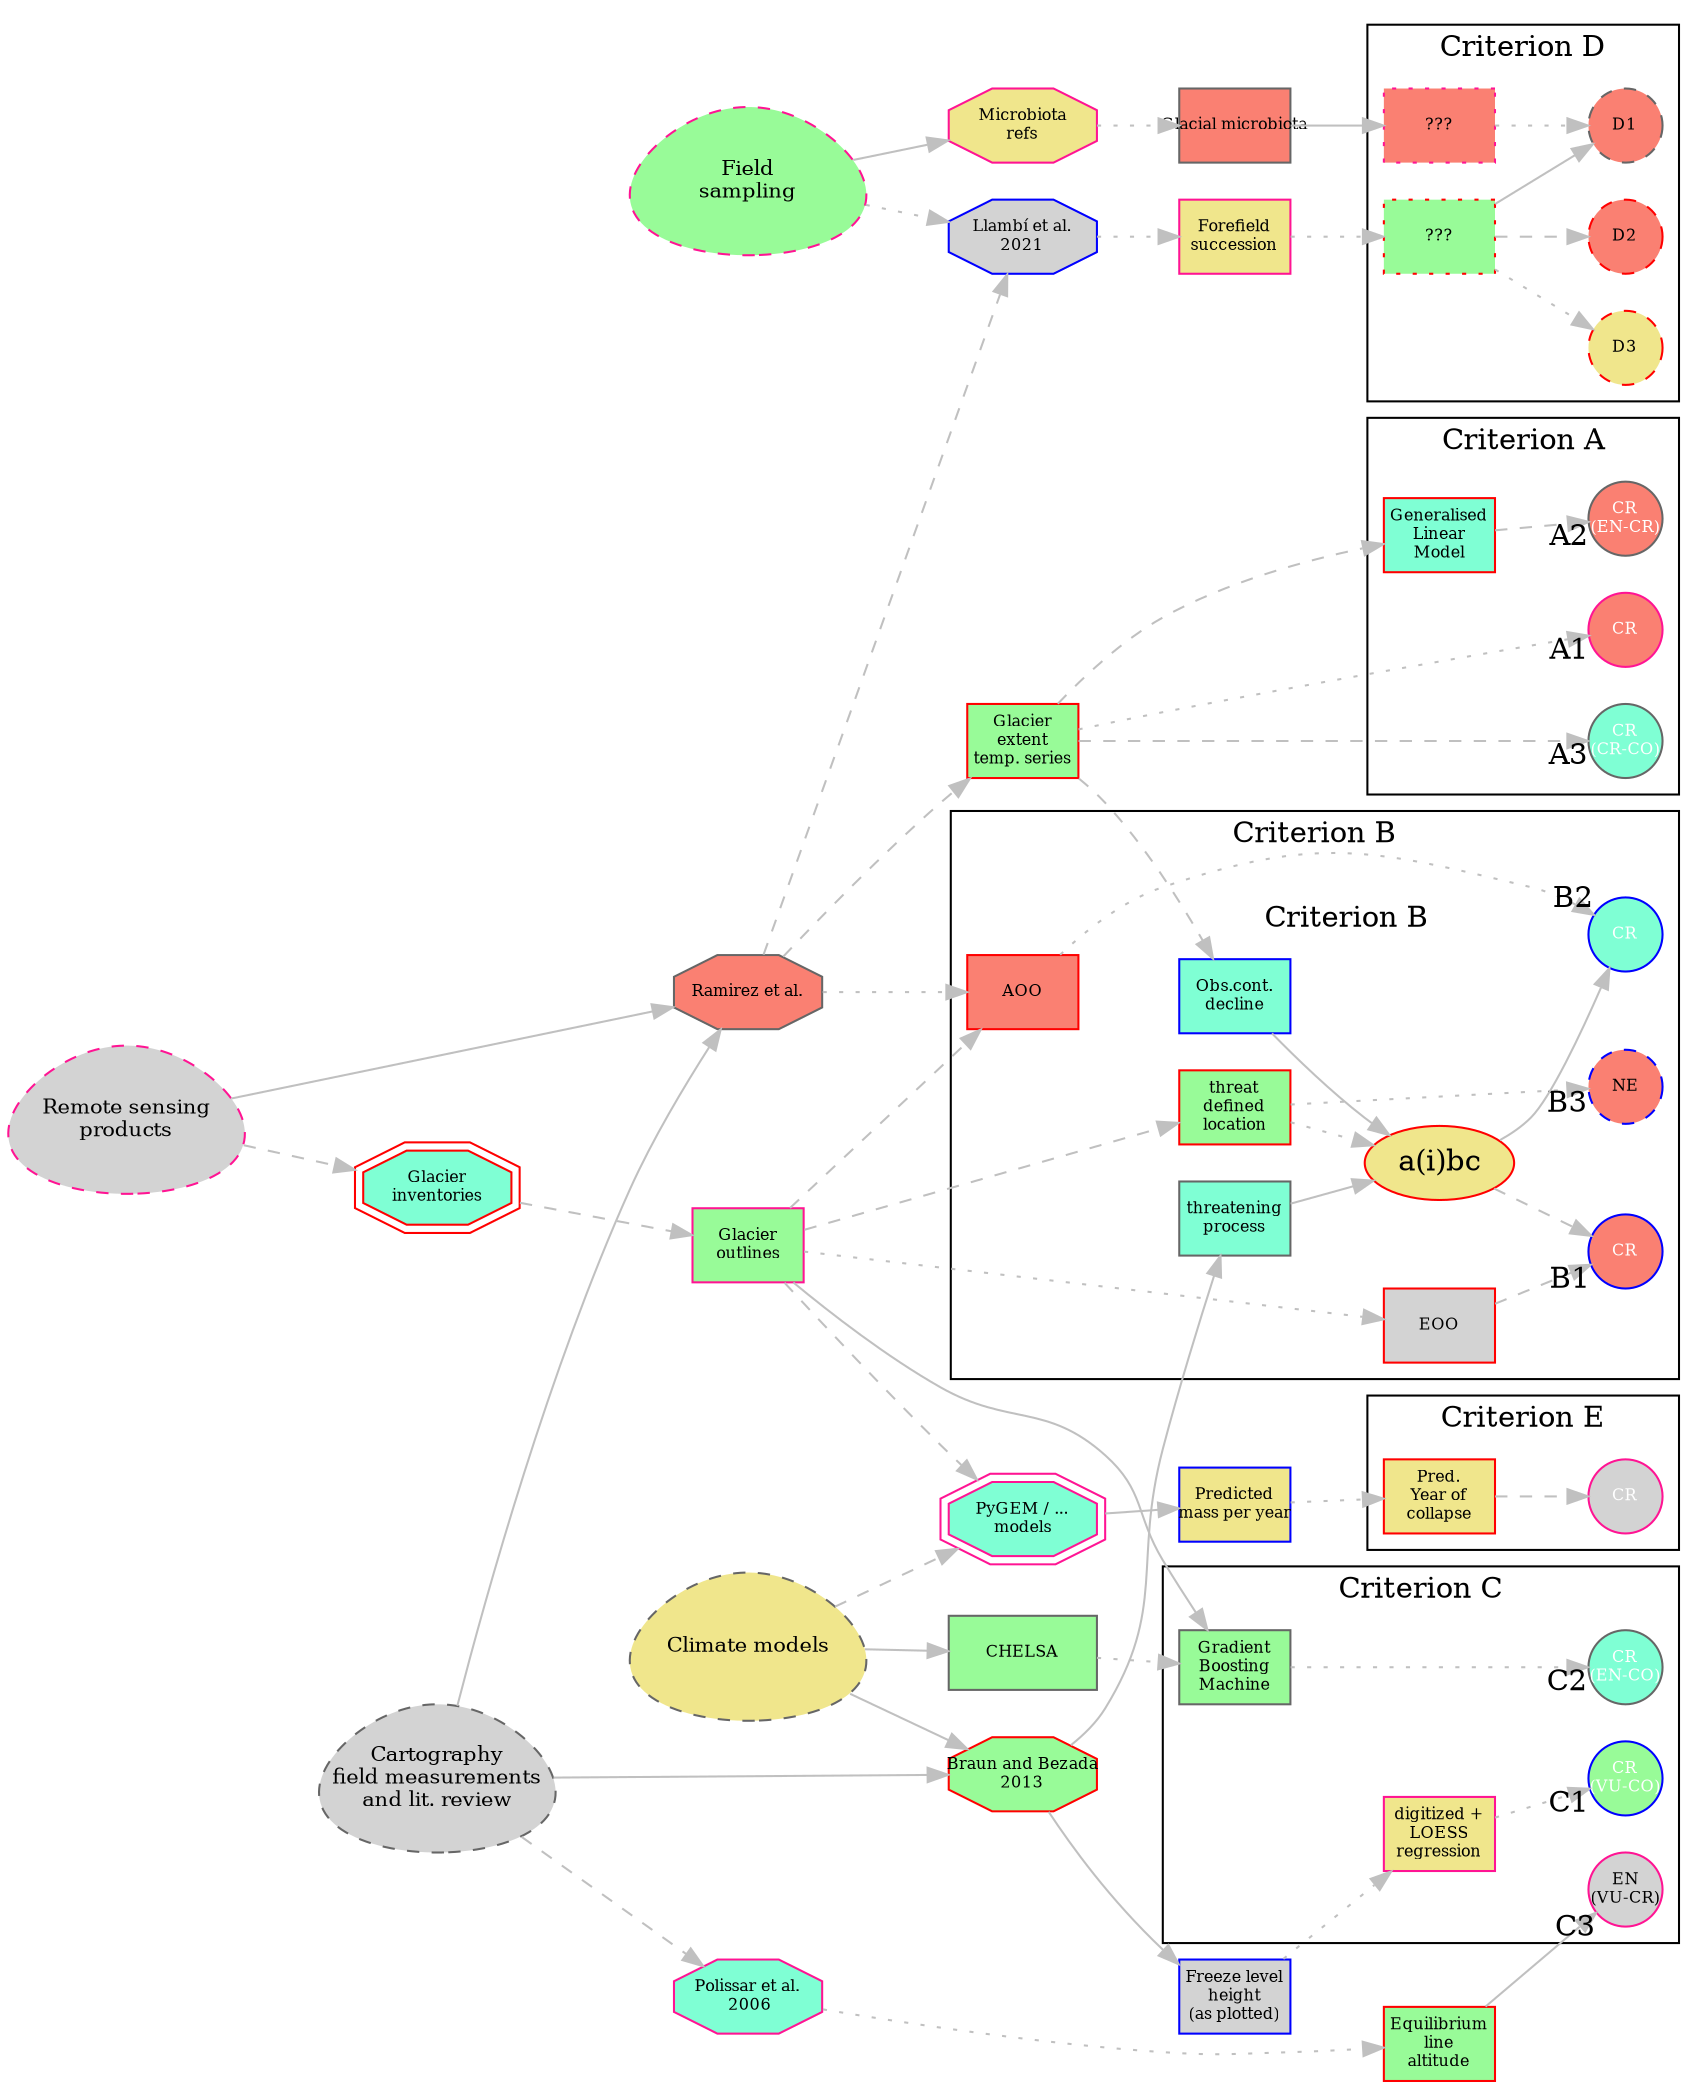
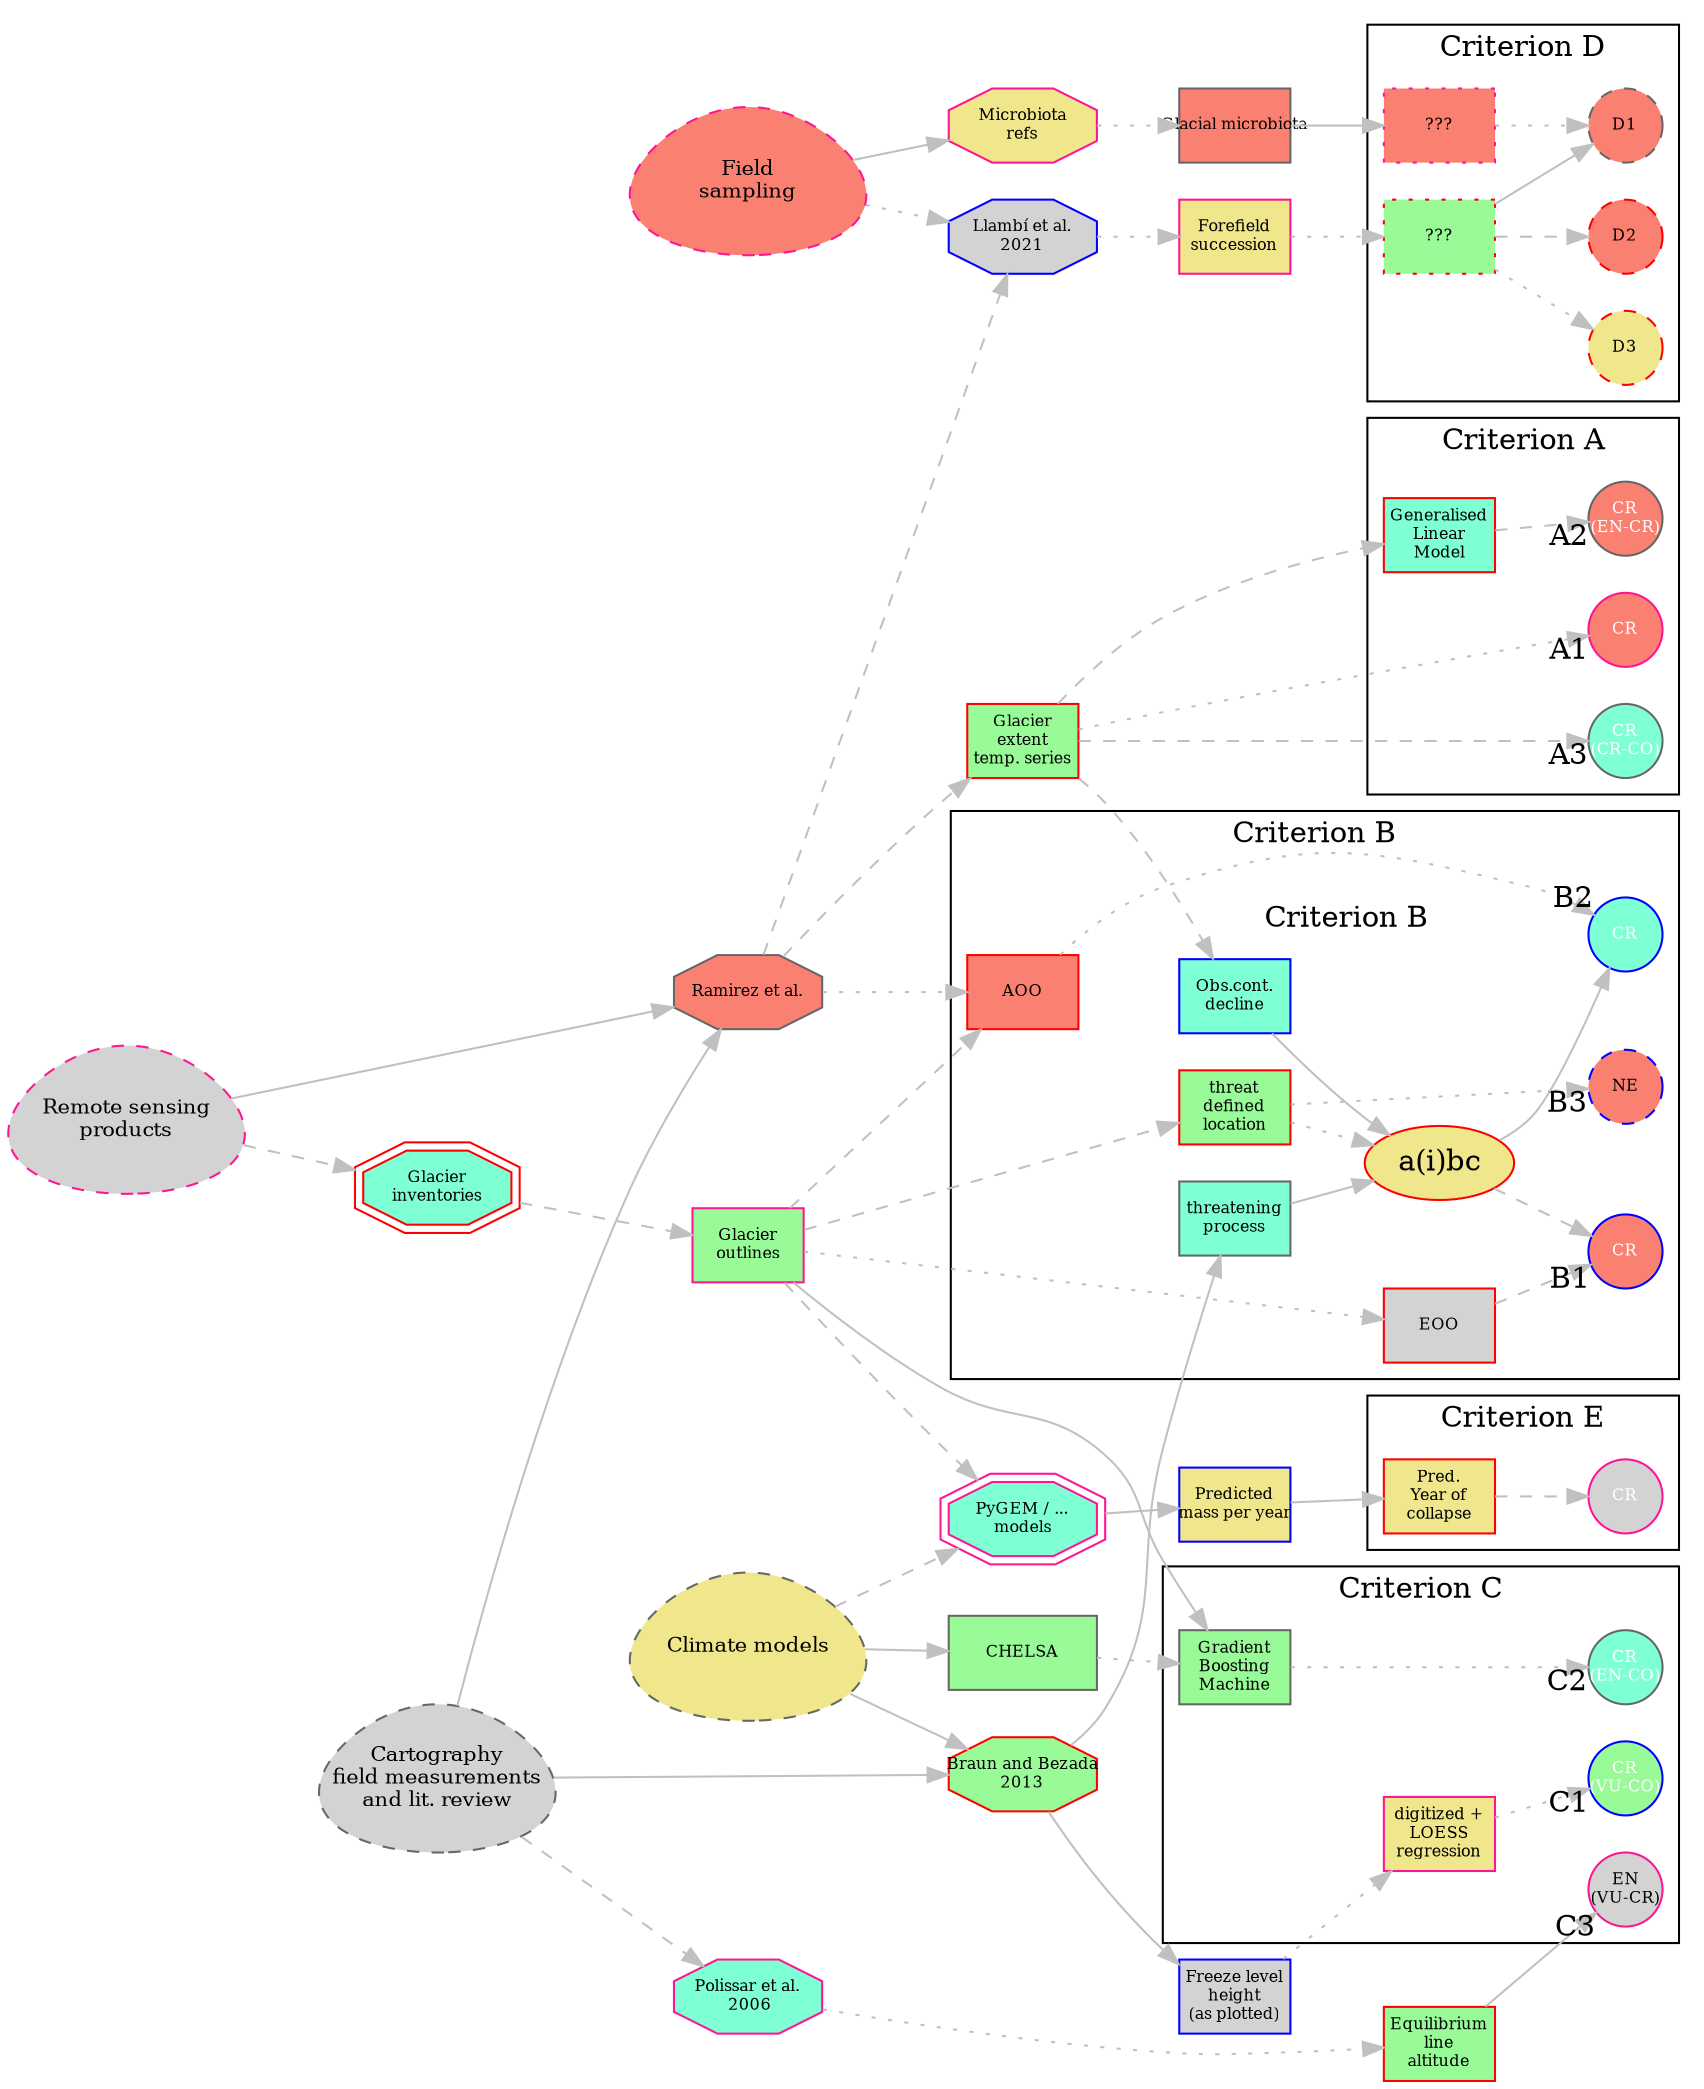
  digraph {
    compound=true
    newrank=true
    rankdir=LR
    node [color=red fillcolor=salmon fixedsize=true fontsize=8 shape=box style=filled]
    edge [color=grey style=dashed]
    n1 [color=gray40 label="Ramirez et al.\n" shape=octagon width=1]
    n2 [fillcolor=palegreen label="Braun and Bezada\n2013" shape=octagon width=1]
    n3 [color=deeppink fillcolor=aquamarine label="Polissar et al.\n 2006" shape=octagon width=1]
    n4 [color=blue fillcolor=lightgrey label="Llambí et al.\n2021" shape=octagon width=1]
    n5 [color=deeppink fillcolor=khaki label="Microbiota\nrefs" shape=octagon width=1]
    n6 [fillcolor=aquamarine label="Glacier\ninventories" shape=doubleoctagon width=1]
    n7 [color=deeppink fillcolor=aquamarine label="PyGEM / ...\nmodels" shape=doubleoctagon width=1]
    n8 [color=gray40 fillcolor=palegreen label=CHELSA width=1]
    n9 [color=deeppink fontcolor=white label=CR shape=circle]
    n10 [color=gray40 fontcolor=white label="CR\n(EN-CR)" shape=circle]
    n11 [color=gray40 fillcolor=aquamarine fontcolor=white label="CR\n(CR-CO)" shape=circle]
    n12 [color=blue fontcolor=white label=CR shape=circle]
    n13 [color=blue fillcolor=aquamarine fontcolor=white label=CR shape=circle]
    n14 [color=blue label=NE shape=circle style="dashed,filled"]
    n15 [color=blue fillcolor=palegreen fontcolor=white label="CR\n(VU-CO)" shape=circle]
    n16 [color=gray40 fillcolor=aquamarine fontcolor=white label="CR\n(EN-CO)" shape=circle]
    n17 [color=deeppink fillcolor=lightgrey label="EN\n(VU-CR)" shape=circle]
    D1 [color=gray40 shape=circle style="dashed,filled"]
    D2 [shape=circle style="dashed,filled"]
    D3 [fillcolor=khaki shape=circle style="dashed,filled"]
    n21 [color=deeppink fillcolor=lightgrey fontcolor=white label=CR shape=circle]
    n22 [fillcolor=palegreen label="Glacier\nextent\ntemp. series"]
    n23 [color=deeppink fillcolor=palegreen label="Glacier\noutlines"]
    n24 [fillcolor=palegreen label="Equilibrium\nline\naltitude"]
    n25 [color=blue fillcolor=lightgrey label="Freeze level\nheight\n(as plotted)"]
    n26 [color=blue fillcolor=khaki label="Predicted\nmass per year"]
    n27 [color=deeppink fillcolor=khaki label="Forefield\nsuccession"]
    n28 [color=gray40 label="Glacial microbiota"]
    n29 [fillcolor=aquamarine label="Generalised\nLinear\nModel"]
    n30 [color=blue fillcolor=aquamarine label="Obs.cont.\ndecline"]
    n31 [color=gray40 fillcolor=aquamarine label="threatening\nprocess"]
    n32 [fillcolor=palegreen label="threat\ndefined\nlocation"]
    n33 [color=deeppink fillcolor=khaki label="digitized +\nLOESS\nregression"]
    n34 [fillcolor=khaki label="Pred.\nYear of\ncollapse"]
    n35 [color=gray40 fillcolor=palegreen label="Gradient\nBoosting\nMachine"]
    AOO
    EOO [fillcolor=lightgrey]
    n38 [fillcolor=palegreen label="???" style="dotted,filled"]
    n39 [color=deeppink label="???" style="dotted,filled"]
    n40 [color=gray40 fillcolor=khaki fontsize=10 height=1 label="Climate models" shape=egg style="dashed,filled" width=1.5]
    n41 [color=gray40 fillcolor=lightgrey fontsize=10 height=1 label="Cartography\nfield measurements\nand lit. review" shape=egg style="dashed,filled" width=1.5]
    n42 [color=deeppink fillcolor=lightgrey fontsize=10 height=1 label="Remote sensing\nproducts" shape=egg style="dashed,filled" width=1.5]
-   n43 [color=deeppink fillcolor=palegreen fontsize=10 height=1 label="Field\nsampling" shape=egg style="dashed,filled" width=1.5]
+   n43 [color=deeppink fontsize=10 height=1 label="Field\nsampling" shape=egg style="dashed,filled" width=1.5]
    n44 [fillcolor=khaki label="a(i)bc" fixedsize="" fontsize="" shape=""]
    subgraph sub_1 {
      n1
      n2
      n3
      n4
      n5
    }
    subgraph sub_2 {
      n6
      n7
      n8
    }
    subgraph sub_3 {
      n9
      n10
      n11
      n12
      n13
      n14
      n15
      n16
      n17
      D1
      D2
      D3
      n21
    }
    subgraph sub_4 {
      n22
      n23
      n24
      n25
      n26
      n27
      n28
    }
    subgraph sub_5 {
      n29
      n30
      n31
      n32
      n33
      n34
      n35
      AOO
      EOO
      n38
      n39
    }
    subgraph sub_6 {
      n40
      n41
      n42
      n43
    }
    subgraph sub_7 {
      rank=same
      n9
      n10
      n11
      n12
      n13
      n14
      n15
      n16
      n17
      D1
      D2
      D3
      n21
    }
    subgraph cluster_8 {
      label="Criterion A"
      n29
      subgraph sub_9 {
        label="Criterion A"
        rank=same
        n9
        n10
        n11
      }
    }
    subgraph cluster_10 {
      label="Criterion B"
      n12
      n13
      n14
      AOO
      EOO
      subgraph cluster_11 {
        label="Criterion B"
        pencolor=invis
        n30
        n31
        n32
        n44
      }
    }
    subgraph cluster_12 {
      label="Criterion C"
      n33
      n35
      subgraph sub_13 {
        label="Criterion C"
        rank=same
        n15
        n16
        n17
      }
    }
    subgraph cluster_14 {
      label="Criterion D"
      D1
      D2
      D3
      n38
      n39
    }
    subgraph cluster_15 {
      label="Criterion E"
      n21
      n34
    }
    n1 -> n4
    n1 -> n22
    n1 -> AOO [style=dotted]
    n2 -> n25 [style=solid]
    n2 -> n31 [style=solid]
    n3 -> n24 [style=dotted]
    n4 -> n27 [style=dotted]
    n5 -> n28 [style=dotted]
    n6 -> n23
    n7 -> n26 [style=solid]
    n8 -> n35 [style=dotted]
    n9 -> n10 [rank=same style=invis]
    n10 -> n11 [rank=same style=invis]
    n22 -> n9 [headlabel=A1 style=dotted]
    n22 -> n11 [headlabel=A3]
    n22 -> n29
    n22 -> n30
    n23 -> n7
    n23 -> n32
    n23 -> n35 [style=solid]
    n23 -> AOO
    n23 -> EOO [style=dotted]
    n24 -> n17 [headlabel=C3 style=solid]
    n25 -> n33 [style=dotted]
-   n26 -> n34 [style=dotted]
+   n26 -> n34 [style=solid]
    n27 -> n38 [style=dotted]
    n28 -> n39 [style=solid]
    n29 -> n10 [headlabel=A2]
    n30 -> n44 [style=solid]
    n31 -> n44 [style=solid]
    n32 -> n14 [headlabel=B3 style=dotted]
    n32 -> n44 [style=dotted]
    n33 -> n15 [headlabel=C1 style=dotted]
    n34 -> n21
    n35 -> n16 [headlabel=C2 style=dotted]
    AOO -> n13 [headlabel=B2 style=dotted]
    EOO -> n12 [headlabel=B1]
    n38 -> D1 [style=solid]
    n38 -> D2
    n38 -> D3 [style=dotted]
    n39 -> D1 [style=dotted]
    n40 -> n2 [style=solid]
    n40 -> n7
    n40 -> n8 [style=solid]
    n41 -> n1 [style=solid]
    n41 -> n2 [style=solid]
    n41 -> n3
    n42 -> n1 [style=solid]
    n42 -> n6
    n43 -> n4 [style=dotted]
    n43 -> n5 [style=solid]
    n44 -> n12
    n44 -> n13 [style=solid]
  }
